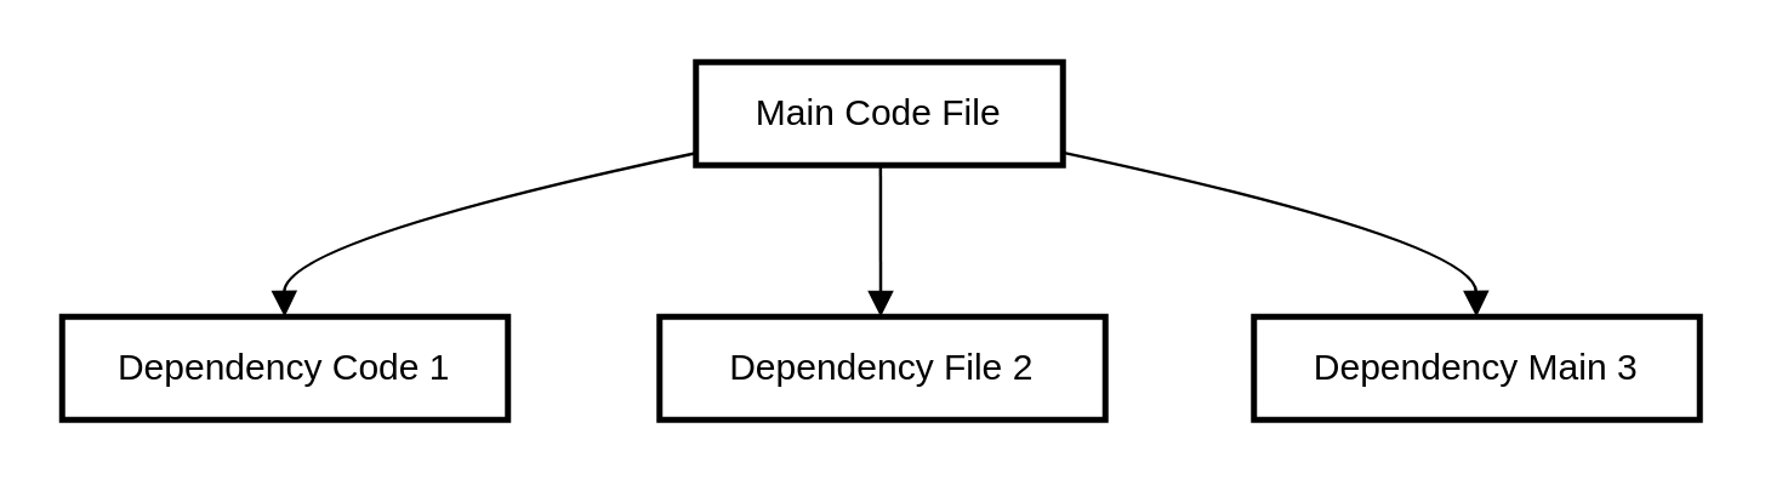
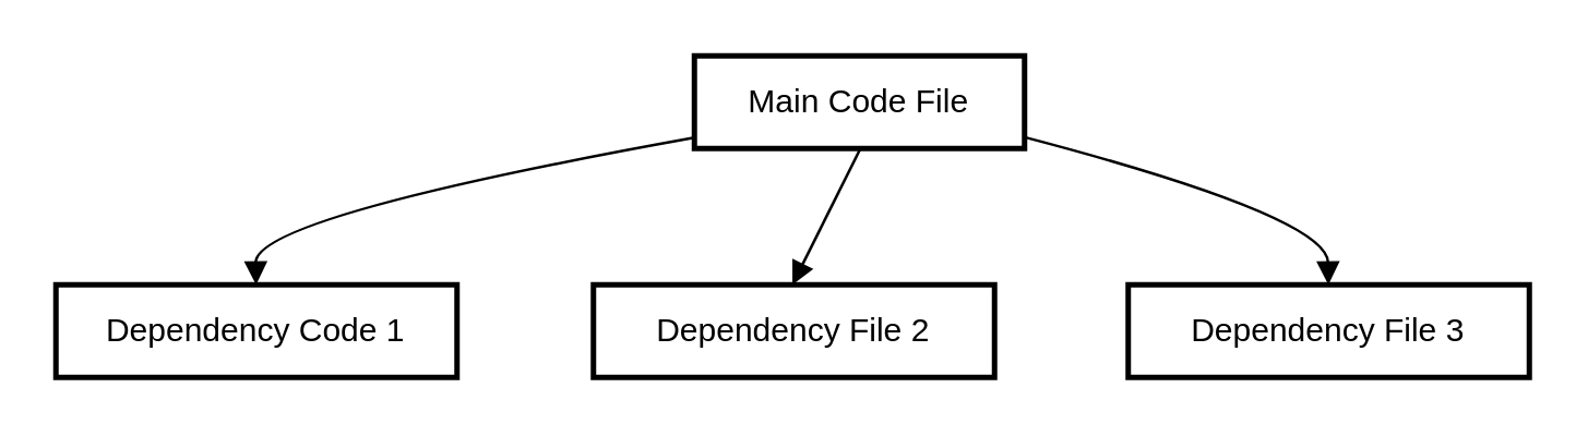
  <mxCell id="0" />
  <mxCell id="1" parent="0" />
- <mxCell id="2" value="Main Code File" style="whiteSpace=wrap;strokeWidth=2;" vertex="1" parent="1"><mxGeometry x="229" width="121" height="34" as="geometry" y="20" /></mxCell>
+ <mxCell id="2" value="Main Code File" style="whiteSpace=wrap;strokeWidth=2;" vertex="1" parent="1"><mxGeometry x="254" y="20" width="121" height="34" as="geometry" /></mxCell>
  <mxCell id="3" value="Dependency Code 1" style="whiteSpace=wrap;strokeWidth=2;" vertex="1" parent="1"><mxGeometry y="104" width="147" height="34" as="geometry" x="20" /></mxCell>
  <mxCell id="4" value="Dependency File 2" style="whiteSpace=wrap;strokeWidth=2;" vertex="1" parent="1"><mxGeometry x="217" y="104" width="147" height="34" as="geometry" /></mxCell>
- <mxCell id="5" value="Dependency Main 3" style="whiteSpace=wrap;strokeWidth=2;" vertex="1" parent="1"><mxGeometry x="413" y="104" width="147" height="34" as="geometry" /></mxCell>
+ <mxCell id="5" value="Dependency File 3" style="whiteSpace=wrap;strokeWidth=2;" vertex="1" parent="1"><mxGeometry x="413" y="104" width="147" height="34" as="geometry" /></mxCell>
  <mxCell id="6" value="" style="curved=1;startArrow=none;endArrow=block;exitX=0.002;exitY=0.881;entryX=0.499;entryY=0;" edge="1" parent="1" source="2" target="3"><mxGeometry relative="1" as="geometry"><Array as="points"><mxPoint x="93" y="79" /></Array></mxGeometry></mxCell>
  <mxCell id="7" value="" style="curved=1;startArrow=none;endArrow=block;exitX=0.503;exitY=1;entryX=0.496;entryY=0;" edge="1" parent="1" source="2" target="4"><mxGeometry relative="1" as="geometry"><Array as="points" /></mxGeometry></mxCell>
  <mxCell id="8" value="" style="curved=1;startArrow=none;endArrow=block;exitX=1.004;exitY=0.881;entryX=0.499;entryY=0;" edge="1" parent="1" source="2" target="5"><mxGeometry relative="1" as="geometry"><Array as="points"><mxPoint x="486" y="79" /></Array></mxGeometry></mxCell>
